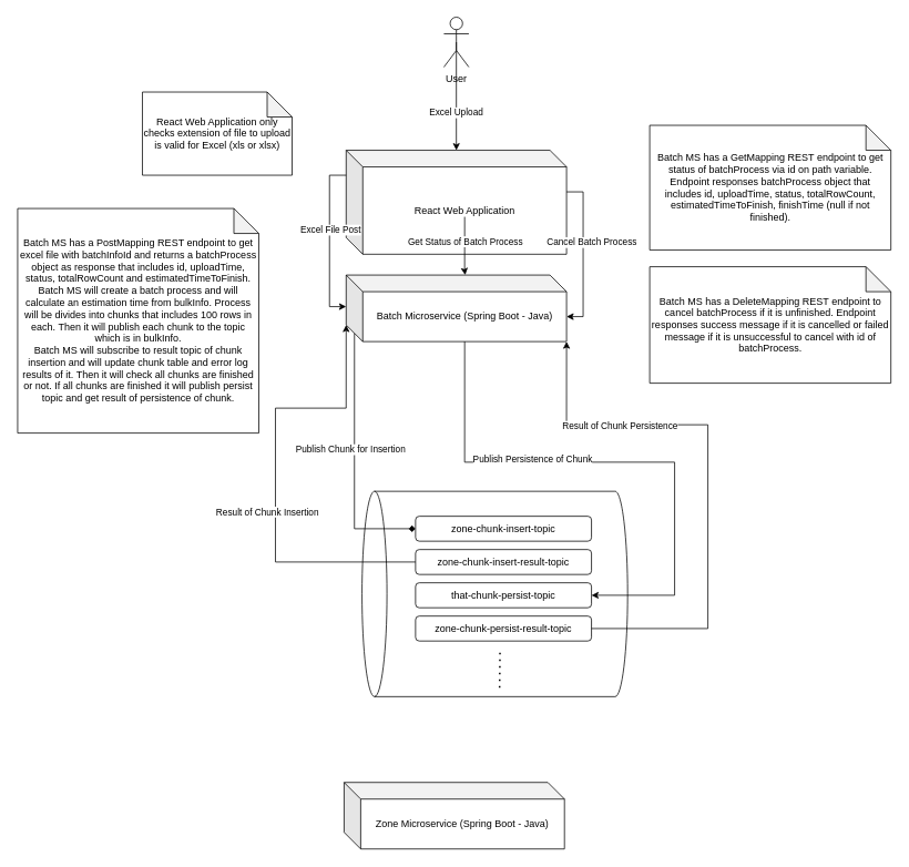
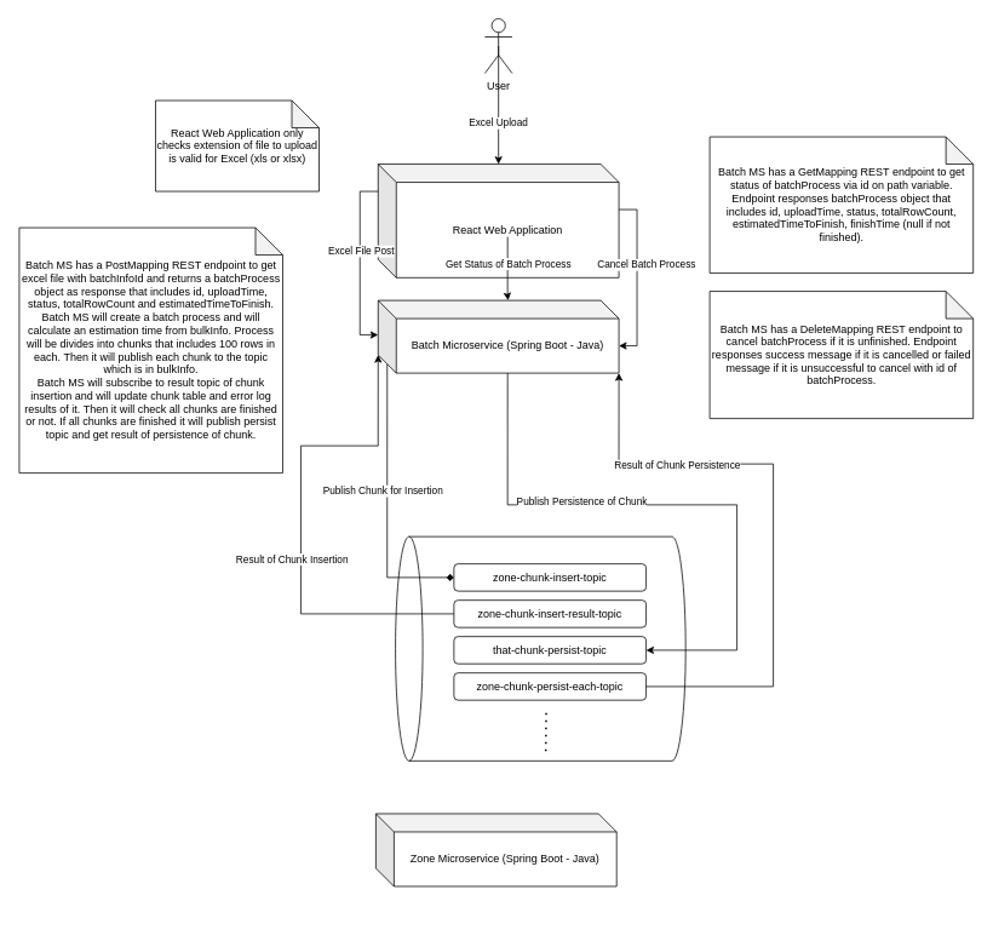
  <mxCell id="0" />
  <mxCell id="1" parent="0" />
  <mxCell id="2" value="" style="shape=cylinder3;whiteSpace=wrap;html=1;boundedLbl=1;backgroundOutline=1;size=15;rotation=-90;textDirection=vertical-lr;" vertex="1" parent="1"><mxGeometry x="471.05" y="553.76" width="246.87" height="319.37" as="geometry" /></mxCell>
  <mxCell id="3" style="edgeStyle=orthogonalEdgeStyle;rounded=0;orthogonalLoop=1;jettySize=auto;html=1;exitX=0.5;exitY=0.5;exitDx=0;exitDy=0;exitPerimeter=0;" edge="1" parent="1" source="5" target="6"><mxGeometry relative="1" as="geometry" /></mxCell>
  <mxCell id="4" value="Excel Upload" style="edgeLabel;html=1;align=center;verticalAlign=middle;resizable=0;points=[];" vertex="1" connectable="0" parent="3"><mxGeometry x="0.292" y="-1" relative="1" as="geometry"><mxPoint as="offset" /></mxGeometry></mxCell>
  <mxCell id="5" value="User" style="shape=umlActor;verticalLabelPosition=bottom;verticalAlign=top;html=1;outlineConnect=0;" vertex="1" parent="1"><mxGeometry x="533.24" y="20" width="30" height="60" as="geometry" /></mxCell>
  <mxCell id="6" value="React Web Application" style="shape=cube;whiteSpace=wrap;html=1;boundedLbl=1;backgroundOutline=1;darkOpacity=0.05;darkOpacity2=0.1;" vertex="1" parent="1"><mxGeometry x="415.74" y="180" width="265" height="125" as="geometry" /></mxCell>
  <mxCell id="7" style="edgeStyle=orthogonalEdgeStyle;rounded=0;orthogonalLoop=1;jettySize=auto;html=1;exitX=0;exitY=0;exitDx=10;exitDy=70;exitPerimeter=0;entryX=0;entryY=0.5;entryDx=0;entryDy=0;endArrow=diamond;" edge="1" parent="1" source="11" target="22"><mxGeometry relative="1" as="geometry" /></mxCell>
  <mxCell id="8" value="Publish Chunk for Insertion" style="edgeLabel;html=1;align=center;verticalAlign=middle;resizable=0;points=[];" vertex="1" connectable="0" parent="7"><mxGeometry x="-0.3" y="-2" relative="1" as="geometry"><mxPoint x="-3" y="32" as="offset" /></mxGeometry></mxCell>
  <mxCell id="9" style="edgeStyle=orthogonalEdgeStyle;rounded=0;orthogonalLoop=1;jettySize=auto;html=1;exitX=0;exitY=0;exitDx=142.5;exitDy=80;exitPerimeter=0;entryX=1;entryY=0.5;entryDx=0;entryDy=0;" edge="1" parent="1" source="11" target="25"><mxGeometry relative="1" as="geometry"><Array as="points"><mxPoint x="558.74" y="555" /><mxPoint x="810.74" y="555" /><mxPoint x="810.74" y="715" /></Array></mxGeometry></mxCell>
  <mxCell id="10" value="Publish Persistence of Chunk" style="edgeLabel;html=1;align=center;verticalAlign=middle;resizable=0;points=[];" vertex="1" connectable="0" parent="9"><mxGeometry x="-0.311" y="4" relative="1" as="geometry"><mxPoint as="offset" /></mxGeometry></mxCell>
  <mxCell id="11" value="Batch Microservice (Spring Boot - Java)" style="shape=cube;whiteSpace=wrap;html=1;boundedLbl=1;backgroundOutline=1;darkOpacity=0.05;darkOpacity2=0.1;" vertex="1" parent="1"><mxGeometry x="415.74" y="330" width="265" height="80" as="geometry" /></mxCell>
  <mxCell id="12" value="React Web Application only checks extension of file to upload is valid for Excel (xls or xlsx)" style="shape=note;whiteSpace=wrap;html=1;backgroundOutline=1;darkOpacity=0.05;" vertex="1" parent="1"><mxGeometry x="170.74" y="110" width="180" height="100" as="geometry" /></mxCell>
  <mxCell id="13" value="Batch MS has a PostMapping REST endpoint to get excel file with batchInfoId and returns a batchProcess object as response that includes id, uploadTime, status, totalRowCount and estimatedTimeToFinish.&lt;br&gt;Batch MS will create a batch process and will calculate an estimation time from bulkInfo. Process will be divides into chunks that includes 100 rows in each. Then it will publish each chunk to the topic which is in bulkInfo.&lt;div&gt;Batch MS will subscribe to result topic of chunk insertion and will update chunk table and error log results of it. Then it will check all chunks are finished or not. If all chunks are finished it will publish persist topic and get result of persistence of chunk.&lt;br&gt;&lt;/div&gt;" style="shape=note;whiteSpace=wrap;html=1;backgroundOutline=1;darkOpacity=0.05;" vertex="1" parent="1"><mxGeometry x="20.74" y="250" width="290" height="270" as="geometry" /></mxCell>
  <mxCell id="14" value="Batch MS has a GetMapping REST endpoint to get status of batchProcess via id on path variable. Endpoint responses batchProcess object that includes id, uploadTime, status, totalRowCount, estimatedTimeToFinish, finishTime (null if not finished)." style="shape=note;whiteSpace=wrap;html=1;backgroundOutline=1;darkOpacity=0.05;" vertex="1" parent="1"><mxGeometry x="780.74" y="150" width="290" height="150" as="geometry" /></mxCell>
  <mxCell id="15" style="edgeStyle=orthogonalEdgeStyle;rounded=0;orthogonalLoop=1;jettySize=auto;html=1;exitX=0;exitY=0;exitDx=0;exitDy=30;exitPerimeter=0;entryX=0;entryY=0.475;entryDx=0;entryDy=0;entryPerimeter=0;" edge="1" parent="1" source="6" target="11"><mxGeometry relative="1" as="geometry" /></mxCell>
  <mxCell id="16" value="Excel File Post" style="edgeLabel;html=1;align=center;verticalAlign=middle;resizable=0;points=[];" vertex="1" connectable="0" parent="15"><mxGeometry x="-0.131" y="1" relative="1" as="geometry"><mxPoint as="offset" /></mxGeometry></mxCell>
  <mxCell id="17" style="edgeStyle=orthogonalEdgeStyle;rounded=0;orthogonalLoop=1;jettySize=auto;html=1;exitX=0;exitY=0;exitDx=265;exitDy=50;exitPerimeter=0;entryX=0;entryY=0;entryDx=265;entryDy=50;entryPerimeter=0;" edge="1" parent="1" source="6" target="11"><mxGeometry relative="1" as="geometry" /></mxCell>
  <mxCell id="18" value="Cancel Batch Process" style="edgeLabel;html=1;align=center;verticalAlign=middle;resizable=0;points=[];" vertex="1" connectable="0" parent="17"><mxGeometry x="-0.347" y="-1" relative="1" as="geometry"><mxPoint x="11" y="18" as="offset" /></mxGeometry></mxCell>
  <mxCell id="19" style="edgeStyle=orthogonalEdgeStyle;rounded=0;orthogonalLoop=1;jettySize=auto;html=1;exitX=0;exitY=0;exitDx=142.5;exitDy=80;exitPerimeter=0;entryX=0.54;entryY=0;entryDx=0;entryDy=0;entryPerimeter=0;" edge="1" parent="1" source="6" target="11"><mxGeometry relative="1" as="geometry" /></mxCell>
  <mxCell id="20" value="Get Status of Batch Process" style="edgeLabel;html=1;align=center;verticalAlign=middle;resizable=0;points=[];" vertex="1" connectable="0" parent="19"><mxGeometry x="-0.15" relative="1" as="geometry"><mxPoint as="offset" /></mxGeometry></mxCell>
  <mxCell id="21" value="Batch MS has a DeleteMapping REST endpoint to cancel batchProcess if it is unfinished. Endpoint responses success message if it is cancelled or failed message if it is unsuccessful to cancel with id of batchProcess." style="shape=note;whiteSpace=wrap;html=1;backgroundOutline=1;darkOpacity=0.05;" vertex="1" parent="1"><mxGeometry x="780.74" y="320" width="290" height="140" as="geometry" /></mxCell>
  <mxCell id="22" value="zone-chunk-insert-topic" style="rounded=1;whiteSpace=wrap;html=1;" vertex="1" parent="1"><mxGeometry x="499.18" y="620" width="211.56" height="30" as="geometry" /></mxCell>
  <mxCell id="23" value="zone-chunk-insert-result-topic" style="rounded=1;whiteSpace=wrap;html=1;" vertex="1" parent="1"><mxGeometry x="499.18" y="660" width="211.56" height="30" as="geometry" /></mxCell>
  <mxCell id="24" value="" style="endArrow=none;dashed=1;html=1;dashPattern=1 3;strokeWidth=2;rounded=0;" edge="1" parent="1"><mxGeometry width="50" height="50" relative="1" as="geometry"><mxPoint x="600.24" y="826" as="sourcePoint" /><mxPoint x="600.74" y="780" as="targetPoint" /></mxGeometry></mxCell>
  <mxCell id="25" value="that-chunk-persist-topic" style="rounded=1;whiteSpace=wrap;html=1;" vertex="1" parent="1"><mxGeometry x="499.18" y="700" width="211.56" height="30" as="geometry" /></mxCell>
- <mxCell id="26" value="zone-chunk-persist-result-topic" style="rounded=1;whiteSpace=wrap;html=1;" vertex="1" parent="1"><mxGeometry x="499.18" y="740" width="211.56" height="30" as="geometry" /></mxCell>
- <mxCell id="27" value="Zone Microservice (Spring Boot - Java)" style="shape=cube;whiteSpace=wrap;html=1;boundedLbl=1;backgroundOutline=1;darkOpacity=0.05;darkOpacity2=0.1;" vertex="1" parent="1"><mxGeometry x="413.24" y="940" width="265" height="80" as="geometry" /></mxCell>
+ <mxCell id="26" value="zone-chunk-persist-each-topic" style="rounded=1;whiteSpace=wrap;html=1;" vertex="1" parent="1"><mxGeometry x="499.18" y="740" width="211.56" height="30" as="geometry" /></mxCell>
+ <mxCell id="27" value="Zone Microservice (Spring Boot - Java)" style="shape=cube;whiteSpace=wrap;html=1;boundedLbl=1;backgroundOutline=1;darkOpacity=0.05;darkOpacity2=0.1;" vertex="1" parent="1"><mxGeometry x="413.24" y="895" width="265" height="80" as="geometry" /></mxCell>
  <mxCell id="28" style="edgeStyle=orthogonalEdgeStyle;rounded=0;orthogonalLoop=1;jettySize=auto;html=1;exitX=0;exitY=0.5;exitDx=0;exitDy=0;entryX=0;entryY=0;entryDx=0;entryDy=60;entryPerimeter=0;" edge="1" parent="1" source="23" target="11"><mxGeometry relative="1" as="geometry"><Array as="points"><mxPoint x="330.74" y="675" /><mxPoint x="330.74" y="490" /><mxPoint x="415.74" y="490" /></Array></mxGeometry></mxCell>
  <mxCell id="29" value="Result of Chunk Insertion" style="edgeLabel;html=1;align=center;verticalAlign=middle;resizable=0;points=[];" vertex="1" connectable="0" parent="28"><mxGeometry x="-0.148" y="-1" relative="1" as="geometry"><mxPoint x="-11" as="offset" /></mxGeometry></mxCell>
  <mxCell id="30" style="edgeStyle=orthogonalEdgeStyle;rounded=0;orthogonalLoop=1;jettySize=auto;html=1;exitX=1;exitY=0.5;exitDx=0;exitDy=0;entryX=1;entryY=1;entryDx=0;entryDy=0;entryPerimeter=0;" edge="1" parent="1" source="26" target="11"><mxGeometry relative="1" as="geometry"><Array as="points"><mxPoint x="850.74" y="755" /><mxPoint x="850.74" y="510" /><mxPoint x="680.74" y="510" /></Array></mxGeometry></mxCell>
  <mxCell id="31" value="Result of Chunk Persistence" style="edgeLabel;html=1;align=center;verticalAlign=middle;resizable=0;points=[];" vertex="1" connectable="0" parent="30"><mxGeometry x="0.499" y="1" relative="1" as="geometry"><mxPoint as="offset" /></mxGeometry></mxCell>
